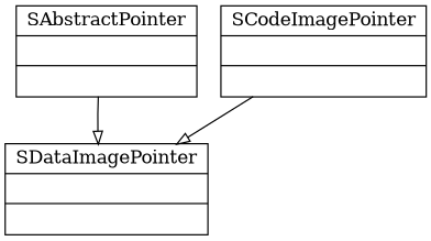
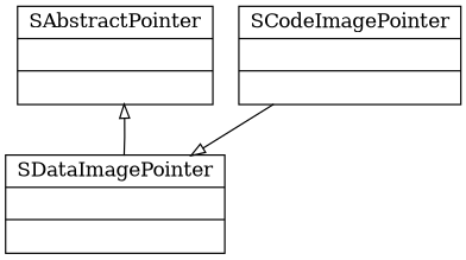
  digraph {
    node [shape=record]
    edge [arrowhead=onormal]
    n1 [label="{SAbstractPointer||}"]
    n2 [label="{SCodeImagePointer||}"]
    n3 [label="{SDataImagePointer||}"]
    n2 -> n3
-   n1 -> n3
+   n3 -> n1
  }
